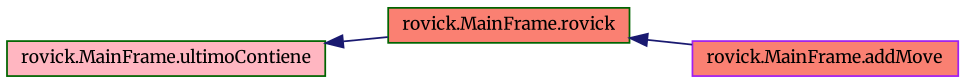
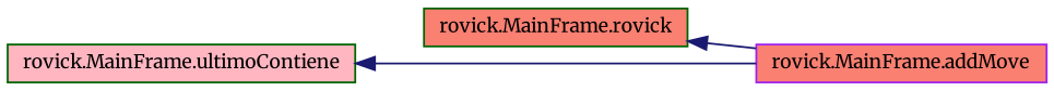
  digraph {
    fontname=Merriweather
    rankdir=LR
    node [color=darkgreen fillcolor=salmon fontname=Merriweather fontsize=10 shape=record style=filled]
    edge [color=midnightblue dir=back fontname=Merriweather fontsize=10 labelfontname=Helvetica labelfontsize=10 style=solid]
    n1 [fillcolor=lightpink fontcolor=black height=0.2 label="rovick.MainFrame.ultimoContiene" width=0.4]
    n2 [height=0.2 label="rovick.MainFrame.rovick" width=0.4]
    n3 [color=purple height=0.2 label="rovick.MainFrame.addMove" width=0.4]
-   n1 -> n2
+   n1 -> n3
    n2 -> n3
  }
